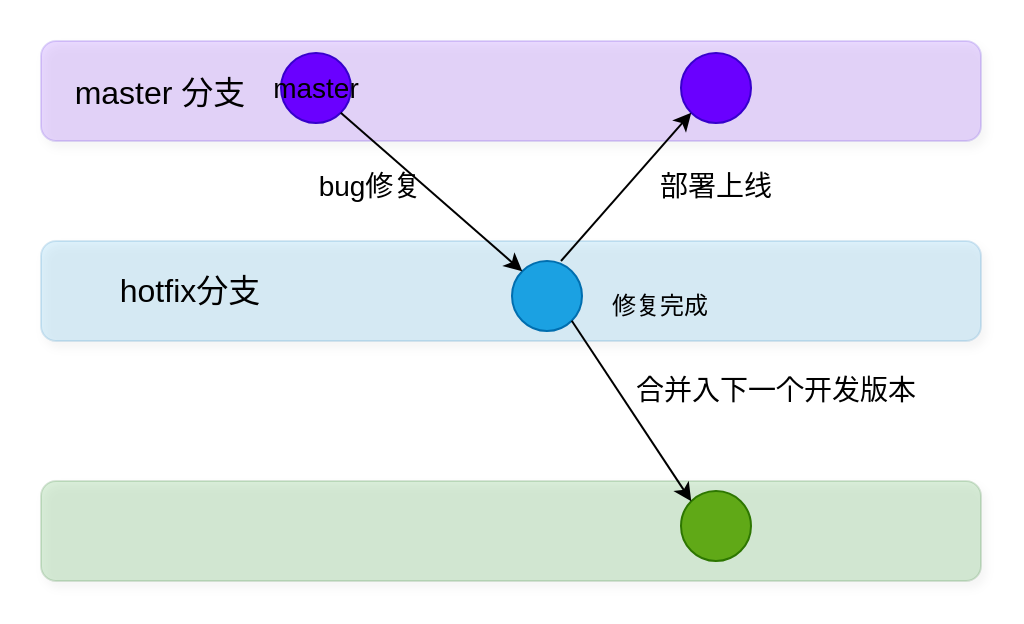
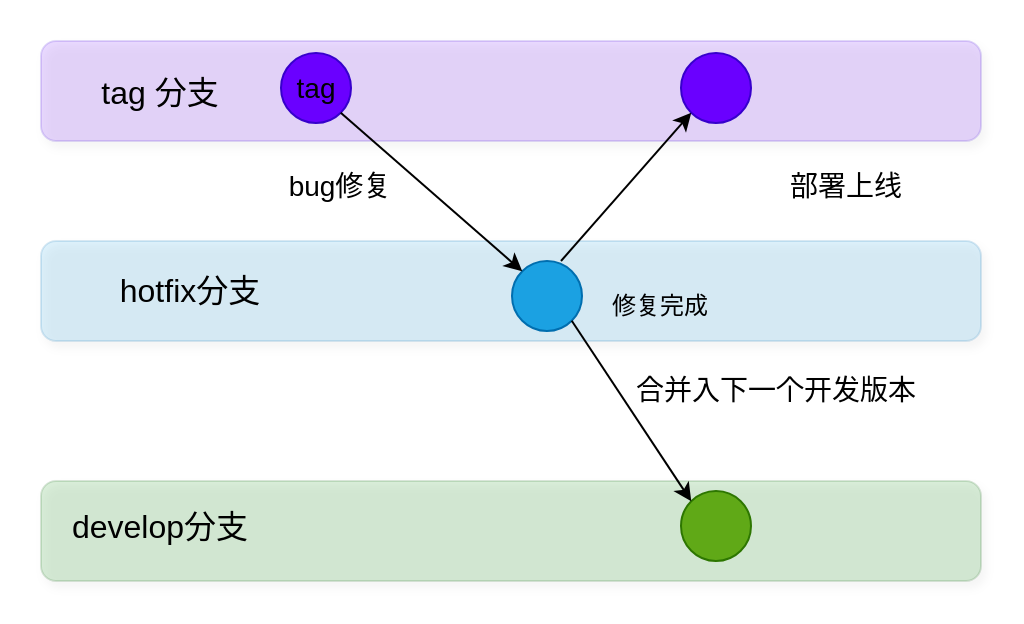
  <mxCell id="0" />
  <mxCell id="1" parent="0" />
  <mxCell id="2" value="" style="rounded=1;whiteSpace=wrap;html=1;strokeColor=#3700CC;fontSize=16;fontColor=#ffffff;fillColor=#6a00ff;opacity=15;shadow=1;" parent="1" vertex="1"><mxGeometry x="20" y="20" width="470" height="50" as="geometry" /></mxCell>
  <mxCell id="3" value="" style="rounded=1;whiteSpace=wrap;html=1;strokeColor=#005700;fontSize=16;fontColor=#ffffff;fillColor=#008a00;opacity=15;shadow=1;" parent="1" vertex="1"><mxGeometry x="20" y="240" width="470" height="50" as="geometry" /></mxCell>
  <mxCell id="4" value="" style="rounded=1;whiteSpace=wrap;html=1;strokeColor=#006EAF;fontSize=16;fontColor=#ffffff;fillColor=#1ba1e2;opacity=15;shadow=1;" parent="1" vertex="1"><mxGeometry x="20" y="120" width="470" height="50" as="geometry" /></mxCell>
  <mxCell id="5" value="hotfix分支" style="text;html=1;strokeColor=none;fillColor=none;align=center;verticalAlign=middle;whiteSpace=wrap;rounded=0;fontColor=#000000;fontSize=16;" parent="1" vertex="1"><mxGeometry x="35" y="130" width="120" height="30" as="geometry" /></mxCell>
  <mxCell id="6" value="" style="ellipse;whiteSpace=wrap;html=1;aspect=fixed;fontSize=16;fontColor=#ffffff;fillColor=#1ba1e2;strokeColor=#006EAF;" parent="1" vertex="1"><mxGeometry x="255.5" y="130" width="35" height="35" as="geometry" /></mxCell>
- <mxCell id="7" value="bug修复" style="text;html=1;strokeColor=none;fillColor=none;align=center;verticalAlign=middle;whiteSpace=wrap;rounded=0;fontSize=14;fontColor=#000000;" parent="1" vertex="1"><mxGeometry x="135" y="80" width="100" height="25" as="geometry" /></mxCell>
+ <mxCell id="7" value="bug修复" style="text;html=1;strokeColor=none;fillColor=none;align=center;verticalAlign=middle;whiteSpace=wrap;rounded=0;fontSize=14;fontColor=#000000;" parent="1" vertex="1"><mxGeometry x="120" y="80" width="100" height="25" as="geometry" /></mxCell>
+ <mxCell id="8" value="develop分支" style="text;html=1;strokeColor=none;fillColor=none;align=center;verticalAlign=middle;whiteSpace=wrap;rounded=0;fontColor=#000000;fontSize=16;" parent="1" vertex="1"><mxGeometry x="20" y="247.5" width="120" height="30" as="geometry" /></mxCell>
  <mxCell id="9" value="" style="ellipse;whiteSpace=wrap;html=1;aspect=fixed;fontSize=16;fontColor=#ffffff;fillColor=#60a917;strokeColor=#2D7600;" parent="1" vertex="1"><mxGeometry x="340" y="245" width="35" height="35" as="geometry" /></mxCell>
- <mxCell id="10" value="master 分支" style="text;html=1;strokeColor=none;fillColor=none;align=center;verticalAlign=middle;whiteSpace=wrap;rounded=0;fontColor=#000000;fontSize=16;" parent="1" vertex="1"><mxGeometry x="20" y="31" width="120" height="30" as="geometry" /></mxCell>
+ <mxCell id="10" value="tag 分支" style="text;html=1;strokeColor=none;fillColor=none;align=center;verticalAlign=middle;whiteSpace=wrap;rounded=0;fontColor=#000000;fontSize=16;" parent="1" vertex="1"><mxGeometry x="20" y="31" width="120" height="30" as="geometry" /></mxCell>
  <mxCell id="11" value="" style="ellipse;whiteSpace=wrap;html=1;aspect=fixed;fontSize=16;fontColor=#ffffff;fillColor=#6a00ff;strokeColor=#3700CC;" parent="1" vertex="1"><mxGeometry x="140" y="26" width="35" height="35" as="geometry" /></mxCell>
- <mxCell id="12" value="master" style="text;html=1;strokeColor=none;fillColor=none;align=center;verticalAlign=middle;whiteSpace=wrap;rounded=0;fontSize=14;fontColor=#000000;" parent="1" vertex="1"><mxGeometry x="107.5" y="31" width="100" height="25" as="geometry" /></mxCell>
+ <mxCell id="12" value="tag" style="text;html=1;strokeColor=none;fillColor=none;align=center;verticalAlign=middle;whiteSpace=wrap;rounded=0;fontSize=14;fontColor=#000000;" parent="1" vertex="1"><mxGeometry x="107.5" y="31" width="100" height="25" as="geometry" /></mxCell>
  <mxCell id="13" value="" style="endArrow=classic;html=1;exitX=1;exitY=1;exitDx=0;exitDy=0;entryX=0;entryY=0;entryDx=0;entryDy=0;strokeColor=#000000;" parent="1" source="11" target="6" edge="1"><mxGeometry width="50" height="50" relative="1" as="geometry"><mxPoint x="160" y="120" as="sourcePoint" /><mxPoint x="210" y="70" as="targetPoint" /></mxGeometry></mxCell>
  <mxCell id="14" value="" style="endArrow=classic;html=1;exitX=1;exitY=1;exitDx=0;exitDy=0;entryX=0;entryY=0;entryDx=0;entryDy=0;strokeColor=#000000;" parent="1" source="6" target="9" edge="1"><mxGeometry width="50" height="50" relative="1" as="geometry"><mxPoint x="340.004" y="160.004" as="sourcePoint" /><mxPoint x="485.256" y="239.256" as="targetPoint" /></mxGeometry></mxCell>
  <mxCell id="15" value="" style="ellipse;whiteSpace=wrap;html=1;aspect=fixed;fontSize=16;fontColor=#ffffff;fillColor=#6a00ff;strokeColor=#3700CC;" parent="1" vertex="1"><mxGeometry x="340" y="26" width="35" height="35" as="geometry" /></mxCell>
  <mxCell id="16" value="" style="endArrow=classic;html=1;strokeColor=#000000;entryX=0;entryY=1;entryDx=0;entryDy=0;" parent="1" target="15" edge="1"><mxGeometry width="50" height="50" relative="1" as="geometry"><mxPoint x="280" y="130" as="sourcePoint" /><mxPoint x="360" y="130" as="targetPoint" /></mxGeometry></mxCell>
  <mxCell id="17" value="修复完成" style="text;html=1;strokeColor=none;fillColor=none;align=center;verticalAlign=middle;whiteSpace=wrap;rounded=0;fontSize=12;fontColor=#000000;" parent="1" vertex="1"><mxGeometry x="280" width="100" height="25" as="geometry" y="140" /></mxCell>
- <mxCell id="18" value="部署上线" style="text;html=1;strokeColor=none;fillColor=none;align=center;verticalAlign=middle;whiteSpace=wrap;rounded=0;fontSize=14;fontColor=#000000;" parent="1" vertex="1"><mxGeometry x="307.5" y="80" width="100" height="25" as="geometry" /></mxCell>
+ <mxCell id="18" value="部署上线" style="text;html=1;strokeColor=none;fillColor=none;align=center;verticalAlign=middle;whiteSpace=wrap;rounded=0;fontSize=14;fontColor=#000000;" parent="1" vertex="1"><mxGeometry x="372.5" y="80" width="100" height="25" as="geometry" /></mxCell>
  <mxCell id="19" value="合并入下一个开发版本" style="text;html=1;strokeColor=none;fillColor=none;align=center;verticalAlign=middle;whiteSpace=wrap;rounded=0;fontSize=14;fontColor=#000000;" vertex="1" parent="1"><mxGeometry x="300" y="180" width="176" height="30" as="geometry" /></mxCell>
